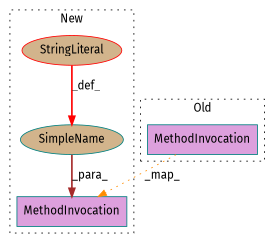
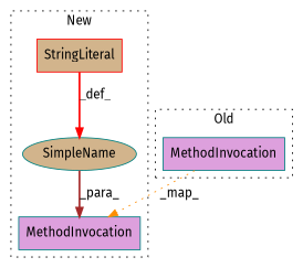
  digraph {
    fontname="Fira Sans"
    node [a=32 l="7,1" shape=box style=filled fillcolor=plum color=teal fontname="Fira Sans"]
    edge [style=bold fontname="Fira Sans"]
    n1 [label=MethodInvocation s="3408,3447"]
    n2 [a=42 l=23 label=SimpleName s=3335 shape=ellipse fillcolor=tan]
-   n3 [a=45 l=4 label=StringLiteral s=3372 shape=ellipse fillcolor=tan color=red]
+   n3 [a=45 l=4 label=StringLiteral s=3372 fillcolor=tan color=red]
    n4 [label=MethodInvocation s="3327,3366"]
    subgraph cluster_1 {
      label=New
      style=dotted
      n1
      n2
      n3
    }
    subgraph cluster_2 {
      label=Old
      style=dotted
      n4
    }
    n2 -> n1 [label=_para_ color=brown]
    n3 -> n2 [label=_def_ color=red]
    n4 -> n1 [label=_map_ color=darkorange style=dotted]
  }
